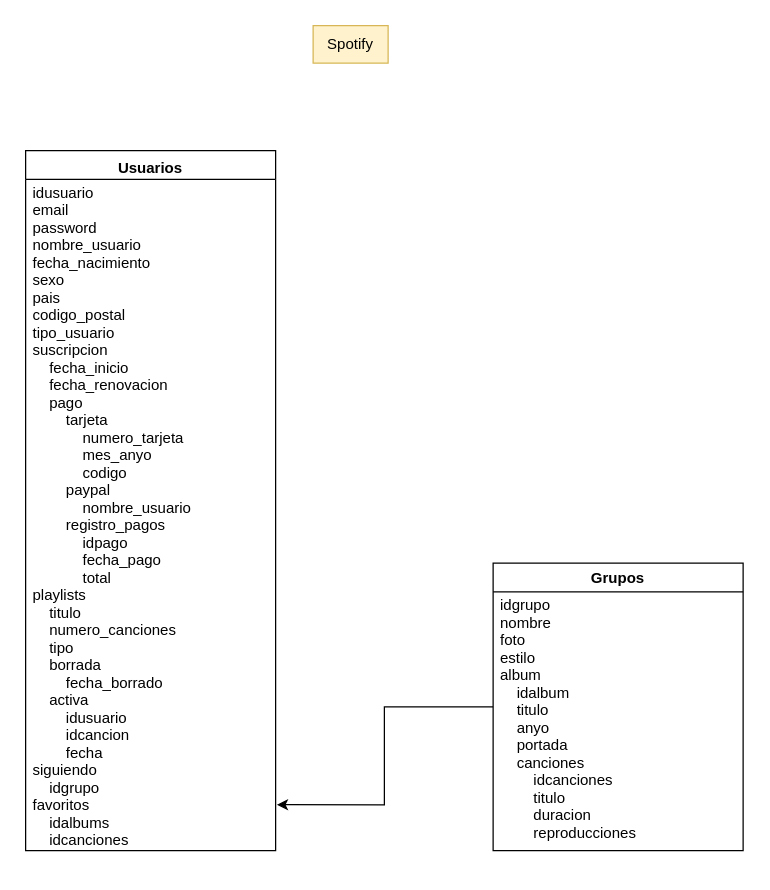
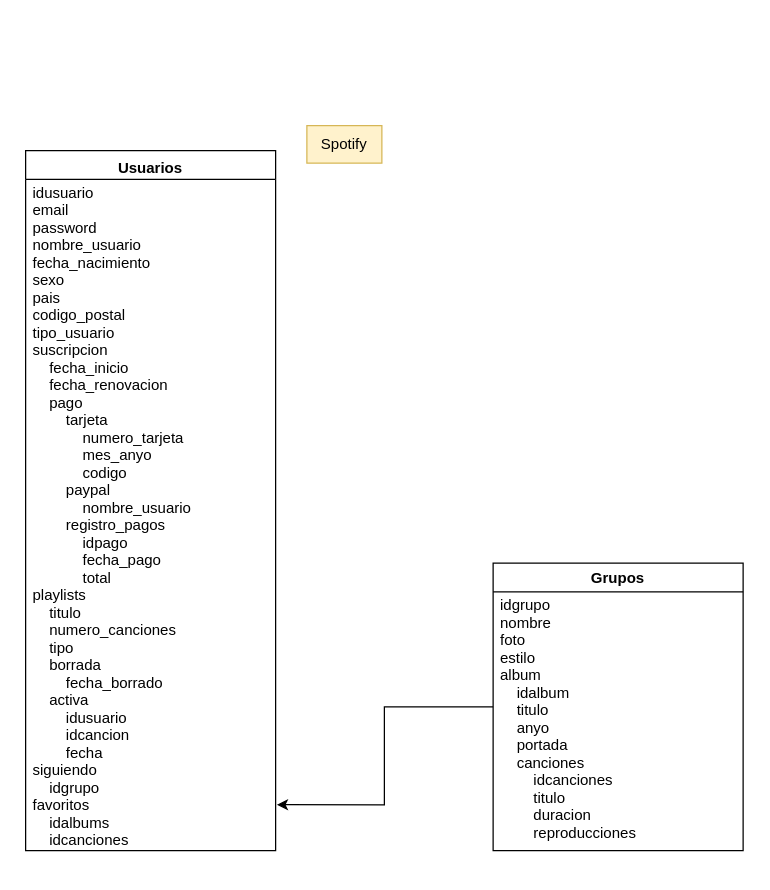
  <mxCell id="0" />
  <mxCell id="1" parent="0" />
  <mxCell id="2" value="Usuarios" style="swimlane;align=center;verticalAlign=top;" vertex="1" parent="1"><mxGeometry x="20" y="120" width="200" height="560" as="geometry" /></mxCell>
  <mxCell id="3" value="idusuario&#10;email&#10;password&#10;nombre_usuario&#10;fecha_nacimiento&#10;sexo&#10;pais&#10;codigo_postal&#10;tipo_usuario&#10;suscripcion &#10;    fecha_inicio&#10;    fecha_renovacion&#10;    pago&#10;        tarjeta&#10;            numero_tarjeta&#10;            mes_anyo&#10;            codigo&#10;        paypal&#10;            nombre_usuario&#10;        registro_pagos&#10;            idpago&#10;            fecha_pago&#10;            total&#10;playlists&#10;    titulo&#10;    numero_canciones&#10;    tipo&#10;    borrada&#10;        fecha_borrado&#10;    activa&#10;        idusuario&#10;        idcancion&#10;        fecha&#10;siguiendo&#10;    idgrupo&#10;favoritos&#10;    idalbums&#10;    idcanciones&#10;    " style="text;strokeColor=none;fillColor=none;align=left;verticalAlign=top;spacingLeft=4;spacingRight=4;overflow=hidden;points=[[0,0.5],[1,0.5]];portConstraint=eastwest;rotatable=0;" vertex="1" parent="2"><mxGeometry y="20" width="200" height="550" as="geometry" /></mxCell>
- <mxCell id="4" value="Spotify" style="text;html=1;strokeColor=#d6b656;fillColor=#fff2cc;align=center;verticalAlign=middle;whiteSpace=wrap;rounded=0;" vertex="1" parent="1"><mxGeometry x="250" y="20" width="60" height="30" as="geometry" /></mxCell>
+ <mxCell id="4" value="Spotify" style="text;html=1;strokeColor=#d6b656;fillColor=#fff2cc;align=center;verticalAlign=middle;whiteSpace=wrap;rounded=0;" vertex="1" parent="1"><mxGeometry x="245" y="100" width="60" height="30" as="geometry" /></mxCell>
  <mxCell id="5" style="edgeStyle=orthogonalEdgeStyle;rounded=0;orthogonalLoop=1;jettySize=auto;html=1;entryX=1.005;entryY=0.915;entryDx=0;entryDy=0;entryPerimeter=0;" edge="1" parent="1" source="6" target="3"><mxGeometry relative="1" as="geometry" /></mxCell>
  <mxCell id="6" value="Grupos" style="swimlane;" vertex="1" parent="1"><mxGeometry x="394" y="450" width="200" height="230" as="geometry" /></mxCell>
  <mxCell id="7" value="idgrupo&#10;nombre&#10;foto&#10;estilo&#10;album&#10;    idalbum&#10;    titulo&#10;    anyo&#10;    portada&#10;    canciones&#10;        idcanciones&#10;        titulo&#10;        duracion&#10;        reproducciones&#10;    " style="text;strokeColor=none;fillColor=none;align=left;verticalAlign=top;spacingLeft=4;spacingRight=4;overflow=hidden;points=[[0,0.5],[1,0.5]];portConstraint=eastwest;rotatable=0;" vertex="1" parent="6"><mxGeometry y="20" width="200" height="200" as="geometry" /></mxCell>
